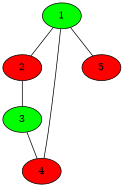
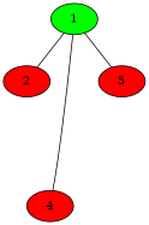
  graph {
    node [fillcolor=red style=filled]
    1 [fillcolor=green]
    2
    4
    5
-   3 [fillcolor=green]
    1 -- 2
    1 -- 4
    1 -- 5
-   2 -- 3
-   3 -- 4
  }
